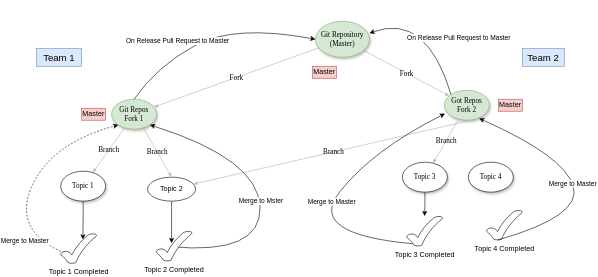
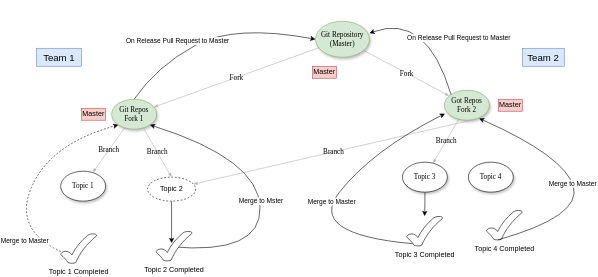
  <mxCell id="0" />
  <mxCell id="1" parent="0" />
  <mxCell id="2" value="Fork" style="edgeStyle=none;rounded=1;html=1;labelBackgroundColor=none;startArrow=none;startFill=0;startSize=5;endArrow=classicThin;endFill=1;endSize=5;jettySize=auto;orthogonalLoop=1;strokeColor=#B3B3B3;strokeWidth=1;fontFamily=Verdana;fontSize=12" parent="1" source="4" target="10" edge="1"><mxGeometry relative="1" as="geometry" /></mxCell>
  <mxCell id="3" value="Fork" style="edgeStyle=none;rounded=1;html=1;labelBackgroundColor=none;startArrow=none;startFill=0;startSize=5;endArrow=classicThin;endFill=1;endSize=5;jettySize=auto;orthogonalLoop=1;strokeColor=#B3B3B3;strokeWidth=1;fontFamily=Verdana;fontSize=12" parent="1" source="4" target="6" edge="1"><mxGeometry relative="1" as="geometry" /></mxCell>
  <mxCell id="4" value="Git Repository&lt;br&gt;(Master)" style="ellipse;whiteSpace=wrap;html=1;rounded=0;shadow=1;comic=0;labelBackgroundColor=none;strokeWidth=1;fontFamily=Verdana;fontSize=12;align=center;fillColor=#d5e8d4;strokeColor=#82b366;" parent="1" vertex="1"><mxGeometry x="525" y="35" width="90" height="60" as="geometry" /></mxCell>
  <mxCell id="5" value="Branch" style="edgeStyle=none;rounded=1;html=1;labelBackgroundColor=none;startArrow=none;startFill=0;startSize=5;endArrow=classicThin;endFill=1;endSize=5;jettySize=auto;orthogonalLoop=1;strokeColor=#B3B3B3;strokeWidth=1;fontFamily=Verdana;fontSize=12" parent="1" source="6" target="8" edge="1"><mxGeometry relative="1" as="geometry" /></mxCell>
  <mxCell id="6" value="&lt;span&gt;Got Repos Fork 2&lt;/span&gt;" style="ellipse;whiteSpace=wrap;html=1;rounded=0;shadow=1;comic=0;labelBackgroundColor=none;strokeWidth=1;fontFamily=Verdana;fontSize=12;align=center;fillColor=#d5e8d4;strokeColor=#82b366;" parent="1" vertex="1"><mxGeometry x="740" y="150" width="75" height="50" as="geometry" /></mxCell>
  <mxCell id="7" value="" style="edgeStyle=orthogonalEdgeStyle;rounded=0;orthogonalLoop=1;jettySize=auto;html=1;" parent="1" source="8" target="29" edge="1"><mxGeometry relative="1" as="geometry" /></mxCell>
  <mxCell id="8" value="&lt;span&gt;Topic 3&lt;/span&gt;" style="ellipse;whiteSpace=wrap;html=1;rounded=0;shadow=1;comic=0;labelBackgroundColor=none;strokeWidth=1;fontFamily=Verdana;fontSize=12;align=center;" parent="1" vertex="1"><mxGeometry x="670" y="270" width="75" height="50" as="geometry" /></mxCell>
  <mxCell id="9" value="Branch" style="edgeStyle=none;rounded=1;html=1;labelBackgroundColor=none;startArrow=none;startFill=0;startSize=5;endArrow=classicThin;endFill=1;endSize=5;jettySize=auto;orthogonalLoop=1;strokeColor=#B3B3B3;strokeWidth=1;fontFamily=Verdana;fontSize=12" parent="1" source="10" target="12" edge="1"><mxGeometry relative="1" as="geometry" /></mxCell>
  <mxCell id="10" value="Git Repos Fork 1" style="ellipse;whiteSpace=wrap;html=1;rounded=0;shadow=1;comic=0;labelBackgroundColor=none;strokeWidth=1;fontFamily=Verdana;fontSize=12;align=center;fillColor=#d5e8d4;strokeColor=#82b366;" parent="1" vertex="1"><mxGeometry x="185" y="165" width="75" height="50" as="geometry" /></mxCell>
- <mxCell id="11" value="" style="edgeStyle=orthogonalEdgeStyle;rounded=0;orthogonalLoop=1;jettySize=auto;html=1;entryX=0.617;entryY=0.2;entryDx=0;entryDy=0;entryPerimeter=0;" parent="1" source="12" target="27" edge="1"><mxGeometry relative="1" as="geometry" /></mxCell>
  <mxCell id="12" value="Topic 1" style="ellipse;whiteSpace=wrap;html=1;rounded=0;shadow=1;comic=0;labelBackgroundColor=none;strokeWidth=1;fontFamily=Verdana;fontSize=12;align=center;" parent="1" vertex="1"><mxGeometry x="100" y="285" width="75" height="50" as="geometry" /></mxCell>
  <mxCell id="13" value="Team 1" style="text;html=1;strokeColor=#6c8ebf;fillColor=#dae8fc;align=center;verticalAlign=middle;whiteSpace=wrap;rounded=0;fontSize=16;" parent="1" vertex="1"><mxGeometry x="60" y="80" width="75" height="30" as="geometry" /></mxCell>
  <mxCell id="14" value="Team 2" style="text;html=1;strokeColor=#6c8ebf;fillColor=#dae8fc;align=center;verticalAlign=middle;whiteSpace=wrap;rounded=0;fontSize=16;" parent="1" vertex="1"><mxGeometry x="870" y="80" width="70" height="30" as="geometry" /></mxCell>
  <mxCell id="15" style="edgeStyle=orthogonalEdgeStyle;rounded=0;orthogonalLoop=1;jettySize=auto;html=1;exitX=0.5;exitY=1;exitDx=0;exitDy=0;entryX=0.433;entryY=0.4;entryDx=0;entryDy=0;entryPerimeter=0;" parent="1" source="16" target="28" edge="1"><mxGeometry relative="1" as="geometry" /></mxCell>
- <mxCell id="16" value="Topic 2" style="ellipse;whiteSpace=wrap;html=1;" parent="1" vertex="1"><mxGeometry x="245" y="295" width="80" height="40" as="geometry" /></mxCell>
+ <mxCell id="16" value="Topic 2" style="ellipse;whiteSpace=wrap;html=1;dashed=1;" parent="1" vertex="1"><mxGeometry x="245" y="295" width="80" height="40" as="geometry" /></mxCell>
  <mxCell id="17" value="Branch" style="edgeStyle=none;rounded=1;html=1;labelBackgroundColor=none;startArrow=none;startFill=0;startSize=5;endArrow=classicThin;endFill=1;endSize=5;jettySize=auto;orthogonalLoop=1;strokeColor=#B3B3B3;strokeWidth=1;fontFamily=Verdana;fontSize=12;entryX=0.5;entryY=0;entryDx=0;entryDy=0;exitX=0.693;exitY=0.92;exitDx=0;exitDy=0;exitPerimeter=0;" parent="1" source="10" target="16" edge="1"><mxGeometry relative="1" as="geometry"><mxPoint x="265" y="225" as="sourcePoint" /><mxPoint x="163.513" y="297.394" as="targetPoint" /></mxGeometry></mxCell>
  <mxCell id="18" value="&lt;span&gt;Topic 4&lt;/span&gt;" style="ellipse;whiteSpace=wrap;html=1;rounded=0;shadow=1;comic=0;labelBackgroundColor=none;strokeWidth=1;fontFamily=Verdana;fontSize=12;align=center;" parent="1" vertex="1"><mxGeometry x="780" y="270" width="75" height="50" as="geometry" /></mxCell>
  <mxCell id="19" value="Branch" style="edgeStyle=none;rounded=1;html=1;labelBackgroundColor=none;startArrow=none;startFill=0;startSize=5;endArrow=classicThin;endFill=1;endSize=5;jettySize=auto;orthogonalLoop=1;strokeColor=#B3B3B3;strokeWidth=1;fontFamily=Verdana;fontSize=12;exitX=0.653;exitY=0.98;exitDx=0;exitDy=0;exitPerimeter=0;" parent="1" source="6" target="16" edge="1"><mxGeometry relative="1" as="geometry"><mxPoint x="773.908" y="208.3" as="sourcePoint" /><mxPoint x="731.092" y="281.7" as="targetPoint" /></mxGeometry></mxCell>
  <mxCell id="20" value="Master" style="text;html=1;strokeColor=#b85450;fillColor=#f8cecc;align=center;verticalAlign=middle;whiteSpace=wrap;rounded=0;" parent="1" vertex="1"><mxGeometry x="135" y="180" width="40" height="20" as="geometry" /></mxCell>
  <mxCell id="21" value="Master" style="text;html=1;strokeColor=#b85450;fillColor=#f8cecc;align=center;verticalAlign=middle;whiteSpace=wrap;rounded=0;" parent="1" vertex="1"><mxGeometry x="520" y="110" width="40" height="20" as="geometry" /></mxCell>
  <mxCell id="22" value="Master" style="text;html=1;strokeColor=#b85450;fillColor=#f8cecc;align=center;verticalAlign=middle;whiteSpace=wrap;rounded=0;" parent="1" vertex="1"><mxGeometry x="830" y="165" width="40" height="20" as="geometry" /></mxCell>
  <mxCell id="23" value="" style="curved=1;endArrow=classic;html=1;exitX=0.283;exitY=0.74;exitDx=0;exitDy=0;exitPerimeter=0;entryX=0;entryY=1;entryDx=0;entryDy=0;dashed=1;" parent="1" source="27" target="10" edge="1"><mxGeometry width="50" height="50" relative="1" as="geometry"><mxPoint x="500" y="315" as="sourcePoint" /><mxPoint x="180" y="220" as="targetPoint" /><Array as="points"><mxPoint x="20" y="390" /><mxPoint x="80" y="240" /></Array></mxGeometry></mxCell>
  <mxCell id="24" value="Merge to Master" style="edgeLabel;html=1;align=center;verticalAlign=middle;resizable=0;points=[];" parent="23" vertex="1" connectable="0"><mxGeometry x="-0.579" y="4" relative="1" as="geometry"><mxPoint as="offset" /></mxGeometry></mxCell>
  <mxCell id="25" value="" style="curved=1;endArrow=classic;html=1;exitX=0.4;exitY=0.52;exitDx=0;exitDy=0;exitPerimeter=0;entryX=1;entryY=1;entryDx=0;entryDy=0;" parent="1" source="28" target="10" edge="1"><mxGeometry width="50" height="50" relative="1" as="geometry"><mxPoint x="147.5" y="345" as="sourcePoint" /><mxPoint x="275" y="225" as="targetPoint" /><Array as="points"><mxPoint x="435" y="425" /><mxPoint x="430" y="265" /></Array></mxGeometry></mxCell>
  <mxCell id="26" value="Merge to Mster" style="edgeLabel;html=1;align=center;verticalAlign=middle;resizable=0;points=[];" parent="25" vertex="1" connectable="0"><mxGeometry x="-0.035" y="-1" relative="1" as="geometry"><mxPoint as="offset" /></mxGeometry></mxCell>
  <mxCell id="27" value="Topic 1 Completed" style="verticalLabelPosition=bottom;verticalAlign=top;html=1;shape=mxgraph.basic.tick" parent="1" vertex="1"><mxGeometry x="100" y="389" width="60" height="50" as="geometry" /></mxCell>
  <mxCell id="28" value="Topic 2 Completed" style="verticalLabelPosition=bottom;verticalAlign=top;html=1;shape=mxgraph.basic.tick" parent="1" vertex="1"><mxGeometry x="259" y="385" width="60" height="50" as="geometry" /></mxCell>
  <mxCell id="29" value="Topic 3 Completed" style="verticalLabelPosition=bottom;verticalAlign=top;html=1;shape=mxgraph.basic.tick" parent="1" vertex="1"><mxGeometry x="677" y="360" width="60" height="50" as="geometry" /></mxCell>
  <mxCell id="30" value="Topic 4 Completed" style="verticalLabelPosition=bottom;verticalAlign=top;html=1;shape=mxgraph.basic.tick" parent="1" vertex="1"><mxGeometry x="810" y="350" width="60" height="50" as="geometry" /></mxCell>
  <mxCell id="31" value="Merge to Master" style="curved=1;endArrow=classic;html=1;entryX=0.013;entryY=0.78;entryDx=0;entryDy=0;entryPerimeter=0;exitX=0.167;exitY=0.92;exitDx=0;exitDy=0;exitPerimeter=0;" parent="1" source="29" target="6" edge="1"><mxGeometry width="50" height="50" relative="1" as="geometry"><mxPoint x="460" y="390" as="sourcePoint" /><mxPoint x="510" y="340" as="targetPoint" /><Array as="points"><mxPoint x="510" y="390" /><mxPoint x="620" y="250" /></Array></mxGeometry></mxCell>
  <mxCell id="32" value="Merge to Master" style="curved=1;endArrow=classic;html=1;entryX=0.773;entryY=0.94;entryDx=0;entryDy=0;entryPerimeter=0;exitX=0.32;exitY=0.992;exitDx=0;exitDy=0;exitPerimeter=0;" parent="1" source="30" target="6" edge="1"><mxGeometry width="50" height="50" relative="1" as="geometry"><mxPoint x="697.02" y="416" as="sourcePoint" /><mxPoint x="750.975" y="199" as="targetPoint" /><Array as="points"><mxPoint x="970" y="360" /><mxPoint x="940" y="260" /></Array></mxGeometry></mxCell>
  <mxCell id="33" value="On Release Pull Request to Master" style="curved=1;endArrow=classic;html=1;exitX=0.5;exitY=0;exitDx=0;exitDy=0;entryX=0;entryY=0.5;entryDx=0;entryDy=0;" parent="1" source="10" target="4" edge="1"><mxGeometry x="-0.334" y="20" width="50" height="50" relative="1" as="geometry"><mxPoint x="470" y="190" as="sourcePoint" /><mxPoint x="520" y="140" as="targetPoint" /><Array as="points"><mxPoint x="260" y="110" /><mxPoint x="390" y="40" /></Array><mxPoint as="offset" /></mxGeometry></mxCell>
  <mxCell id="34" value="On Release Pull Request to Master" style="curved=1;endArrow=classic;html=1;exitX=0;exitY=0;exitDx=0;exitDy=0;entryX=1;entryY=0.333;entryDx=0;entryDy=0;entryPerimeter=0;" parent="1" source="6" target="4" edge="1"><mxGeometry x="-0.288" y="-39" width="50" height="50" relative="1" as="geometry"><mxPoint x="270.975" y="215" as="sourcePoint" /><mxPoint x="516.02" y="111.02" as="targetPoint" /><Array as="points"><mxPoint x="710" y="20" /></Array><mxPoint as="offset" /></mxGeometry></mxCell>
